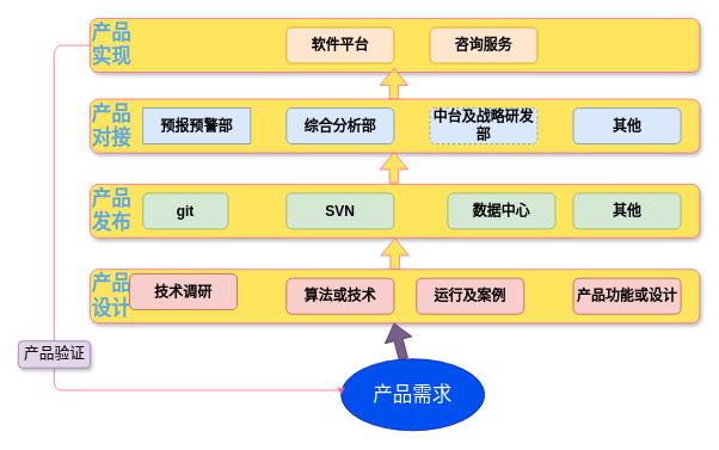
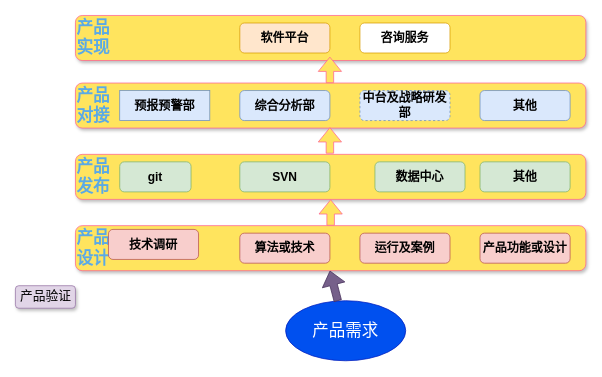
  <mxCell id="0" />
  <mxCell id="1" parent="0" />
  <mxCell id="2" value="产品&lt;br style=&quot;font-size: 22px;&quot;&gt;设计" style="whiteSpace=wrap;html=1;fontSize=22;fillColor=#FFE45E;strokeColor=#FF6392;fontStyle=1;fontColor=#5AA9E6;align=left;rounded=1;shadow=1;" vertex="1" parent="1"><mxGeometry x="100" y="300" width="680" height="60" as="geometry" /></mxCell>
  <mxCell id="3" value="产品&lt;br style=&quot;font-size: 22px;&quot;&gt;发布" style="whiteSpace=wrap;html=1;fontSize=22;fillColor=#FFE45E;strokeColor=#FF6392;fontStyle=1;fontColor=#5AA9E6;align=left;rounded=1;shadow=1;sketch=0;glass=0;" vertex="1" parent="1"><mxGeometry x="100" y="205" width="680" height="60" as="geometry" /></mxCell>
  <mxCell id="4" value="产品&lt;br style=&quot;font-size: 22px;&quot;&gt;对接" style="whiteSpace=wrap;html=1;fontSize=22;fillColor=#FFE45E;strokeColor=#FF6392;fontStyle=1;fontColor=#5AA9E6;rounded=1;align=left;shadow=1;" vertex="1" parent="1"><mxGeometry x="100" y="110" width="680" height="60" as="geometry" /></mxCell>
  <mxCell id="5" value="产品&lt;br style=&quot;font-size: 22px;&quot;&gt;实现" style="whiteSpace=wrap;html=1;fontSize=22;fillColor=#FFE45E;strokeColor=#FF6392;fontStyle=1;fontColor=#5AA9E6;rounded=1;align=left;shadow=1;" vertex="1" parent="1"><mxGeometry x="100" y="20" width="680" height="60" as="geometry" /></mxCell>
  <mxCell id="6" value="技术调研" style="whiteSpace=wrap;html=1;strokeColor=#b85450;fillColor=#f8cecc;fontSize=16;fontStyle=1;rounded=1;" vertex="1" parent="1"><mxGeometry x="144" y="305" width="120" height="40" as="geometry" /></mxCell>
  <mxCell id="7" value="算法或技术" style="whiteSpace=wrap;html=1;strokeColor=#b85450;fillColor=#f8cecc;fontSize=16;fontStyle=1;rounded=1;" vertex="1" parent="1"><mxGeometry x="319" y="310" width="120" height="40" as="geometry" /></mxCell>
- <mxCell id="8" value="运行及案例" style="whiteSpace=wrap;html=1;strokeColor=#b85450;fillColor=#f8cecc;fontSize=16;fontStyle=1;rounded=1;" vertex="1" parent="1"><mxGeometry x="464" y="310" width="120" height="40" as="geometry" /></mxCell>
+ <mxCell id="8" value="运行及案例" style="whiteSpace=wrap;html=1;strokeColor=#b85450;fillColor=#f8cecc;fontSize=16;fontStyle=1;rounded=1;" vertex="1" parent="1"><mxGeometry x="479" y="310" width="120" height="40" as="geometry" /></mxCell>
  <mxCell id="9" value="产品功能或设计" style="whiteSpace=wrap;html=1;strokeColor=#b85450;fillColor=#f8cecc;fontSize=16;fontStyle=1;rounded=1;" vertex="1" parent="1"><mxGeometry x="639" y="310" width="120" height="40" as="geometry" /></mxCell>
  <mxCell id="10" value="" style="shape=flexArrow;endArrow=classic;html=1;strokeColor=#FF6392;fillColor=#FFE45E;fontSize=16;fontColor=#5AA9E6;entryX=0.5;entryY=1;entryDx=0;entryDy=0;" edge="1" parent="1" source="2" target="3"><mxGeometry width="50" height="50" relative="1" as="geometry"><mxPoint x="430" y="310" as="sourcePoint" /><mxPoint x="480" y="260" as="targetPoint" /></mxGeometry></mxCell>
  <mxCell id="11" value="git" style="whiteSpace=wrap;html=1;strokeColor=#82b366;fillColor=#d5e8d4;fontSize=16;fontStyle=1;rounded=1;" vertex="1" parent="1"><mxGeometry x="159" y="215" width="95" height="40" as="geometry" /></mxCell>
  <mxCell id="12" value="SVN" style="whiteSpace=wrap;html=1;strokeColor=#82b366;fillColor=#d5e8d4;fontSize=16;fontStyle=1;rounded=1;" vertex="1" parent="1"><mxGeometry x="319" y="215" width="120" height="40" as="geometry" /></mxCell>
  <mxCell id="13" value="数据中心" style="whiteSpace=wrap;html=1;strokeColor=#82b366;fillColor=#d5e8d4;fontSize=16;fontStyle=1;rounded=1;" vertex="1" parent="1"><mxGeometry x="499" y="215" width="120" height="40" as="geometry" /></mxCell>
  <mxCell id="14" value="其他" style="whiteSpace=wrap;html=1;strokeColor=#82b366;fillColor=#d5e8d4;fontSize=16;fontStyle=1;rounded=1;" vertex="1" parent="1"><mxGeometry x="639" y="215" width="120" height="40" as="geometry" /></mxCell>
  <mxCell id="15" value="" style="shape=flexArrow;endArrow=classic;html=1;strokeColor=#FF6392;fillColor=#FFE45E;fontSize=16;fontColor=#5AA9E6;entryX=0.5;entryY=1;entryDx=0;entryDy=0;" edge="1" parent="1"><mxGeometry width="50" height="50" relative="1" as="geometry"><mxPoint x="439" y="204" as="sourcePoint" /><mxPoint x="439" y="169" as="targetPoint" /></mxGeometry></mxCell>
  <mxCell id="16" value="预报预警部" style="whiteSpace=wrap;html=1;strokeColor=#6c8ebf;fillColor=#dae8fc;fontSize=16;fontStyle=1;rounded=0;" vertex="1" parent="1"><mxGeometry x="159" y="120" width="120" height="40" as="geometry" /></mxCell>
  <mxCell id="17" value="综合分析部" style="whiteSpace=wrap;html=1;strokeColor=#6c8ebf;fillColor=#dae8fc;fontSize=16;fontStyle=1;rounded=1;" vertex="1" parent="1"><mxGeometry x="319" y="120" width="120" height="40" as="geometry" /></mxCell>
  <mxCell id="18" value="中台及战略研发部" style="whiteSpace=wrap;html=1;strokeColor=#6c8ebf;fillColor=#dae8fc;fontSize=16;fontStyle=1;rounded=1;dashed=1;" vertex="1" parent="1"><mxGeometry x="479" y="120" width="120" height="40" as="geometry" /></mxCell>
  <mxCell id="19" value="其他" style="whiteSpace=wrap;html=1;strokeColor=#6c8ebf;fillColor=#dae8fc;fontSize=16;fontStyle=1;rounded=1;" vertex="1" parent="1"><mxGeometry x="639" y="120" width="120" height="40" as="geometry" /></mxCell>
  <mxCell id="20" value="软件平台" style="whiteSpace=wrap;html=1;strokeColor=#d79b00;fillColor=#ffe6cc;fontSize=16;fontStyle=1;rounded=1;" vertex="1" parent="1"><mxGeometry x="319" y="30" width="120" height="40" as="geometry" /></mxCell>
- <mxCell id="21" value="咨询服务" style="whiteSpace=wrap;html=1;strokeColor=#d79b00;fillColor=#ffe6cc;fontSize=16;fontStyle=1;rounded=1;" vertex="1" parent="1"><mxGeometry x="479" y="30" width="120" height="40" as="geometry" /></mxCell>
+ <mxCell id="21" value="咨询服务" style="whiteSpace=wrap;html=1;strokeColor=#d79b00;fillColor=#ffffff;fontSize=16;fontStyle=1;rounded=1;" vertex="1" parent="1"><mxGeometry x="479" y="30" width="120" height="40" as="geometry" /></mxCell>
  <mxCell id="22" value="" style="shape=flexArrow;endArrow=classic;html=1;strokeColor=#FF6392;fillColor=#FFE45E;fontSize=16;fontColor=#5AA9E6;entryX=0.5;entryY=1;entryDx=0;entryDy=0;" edge="1" parent="1"><mxGeometry width="50" height="50" relative="1" as="geometry"><mxPoint x="439" y="110" as="sourcePoint" /><mxPoint x="439" y="75" as="targetPoint" /></mxGeometry></mxCell>
  <mxCell id="23" value="产品需求" style="ellipse;whiteSpace=wrap;html=1;rounded=1;strokeColor=#001DBC;fillColor=#0050ef;fontSize=22;align=center;fontColor=#ffffff;" vertex="1" parent="1"><mxGeometry x="380" y="400" width="160" height="80" as="geometry" /></mxCell>
  <mxCell id="24" value="" style="shape=flexArrow;endArrow=classic;html=1;strokeColor=#432D57;fillColor=#76608a;fontSize=22;fontColor=#5AA9E6;" edge="1" parent="1" source="23"><mxGeometry width="50" height="50" relative="1" as="geometry"><mxPoint x="389" y="410" as="sourcePoint" /><mxPoint x="439" y="360" as="targetPoint" /></mxGeometry></mxCell>
- <mxCell id="25" style="edgeStyle=orthogonalEdgeStyle;orthogonalLoop=1;jettySize=auto;html=1;exitX=0;exitY=0.5;exitDx=0;exitDy=0;entryX=0;entryY=0.5;entryDx=0;entryDy=0;fontSize=17;strokeColor=#FF6392;fontColor=#5AA9E6;" edge="1" parent="1" source="5" target="23"><mxGeometry relative="1" as="geometry"><mxPoint x="100" y="50" as="sourcePoint" /><mxPoint x="360" y="435" as="targetPoint" /><Array as="points"><mxPoint x="60" y="50" /><mxPoint x="60" y="435" /></Array></mxGeometry></mxCell>
  <mxCell id="26" value="产品验证" style="text;html=1;align=center;verticalAlign=middle;resizable=0;points=[];autosize=1;fontSize=17;rounded=1;fillColor=#e1d5e7;strokeColor=#9673a6;shadow=1;" vertex="1" parent="1"><mxGeometry x="20" y="380" width="80" height="30" as="geometry" /></mxCell>
